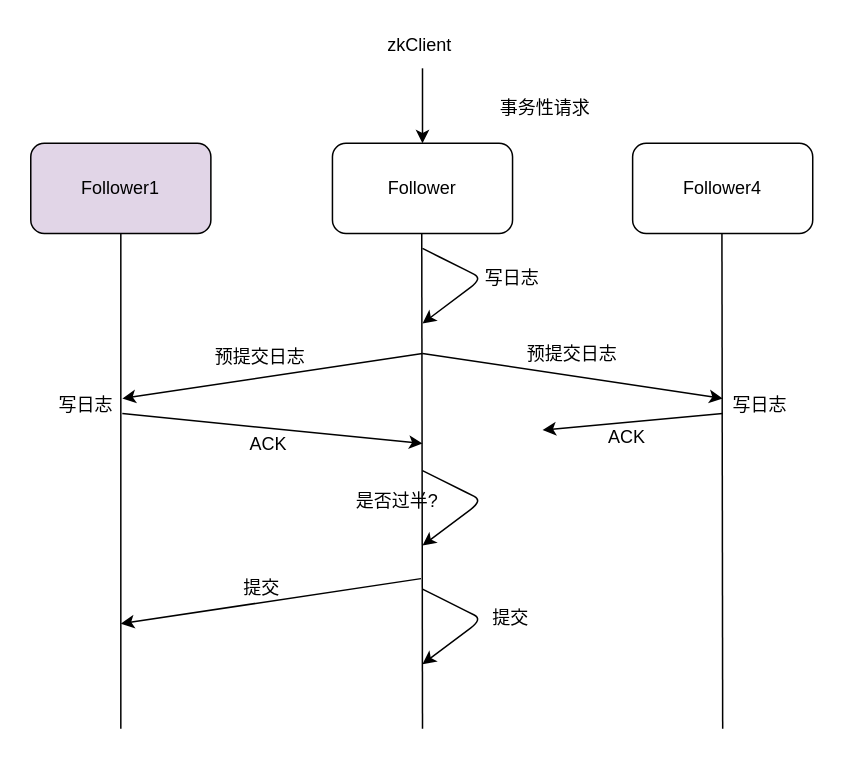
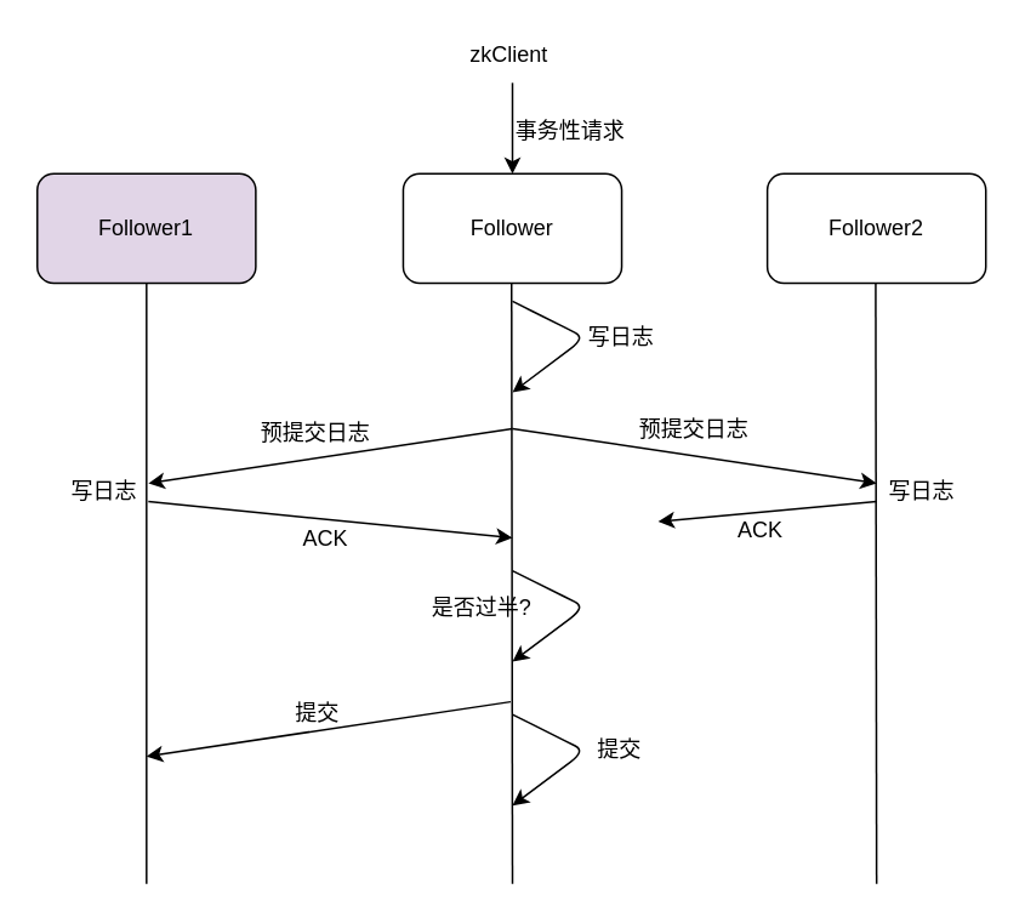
  <mxCell id="0" />
  <mxCell id="1" parent="0" />
  <mxCell id="2" value="Follower" style="rounded=1;whiteSpace=wrap;html=1;" vertex="1" parent="1"><mxGeometry x="221" y="95" width="120" height="60" as="geometry" /></mxCell>
  <mxCell id="3" value="Follower1" style="rounded=1;whiteSpace=wrap;html=1;fillColor=#e1d5e7;" vertex="1" parent="1"><mxGeometry x="20" y="95" width="120" height="60" as="geometry" /></mxCell>
- <mxCell id="4" value="Follower4" style="rounded=1;whiteSpace=wrap;html=1;" vertex="1" parent="1"><mxGeometry x="421" y="95" width="120" height="60" as="geometry" /></mxCell>
+ <mxCell id="4" value="Follower2" style="rounded=1;whiteSpace=wrap;html=1;" vertex="1" parent="1"><mxGeometry x="421" y="95" width="120" height="60" as="geometry" /></mxCell>
  <mxCell id="5" value="" style="endArrow=none;html=1;entryX=0.5;entryY=1;entryDx=0;entryDy=0;" edge="1" parent="1" target="3"><mxGeometry width="50" height="50" relative="1" as="geometry"><mxPoint x="80" y="485" as="sourcePoint" /><mxPoint x="80" y="265" as="targetPoint" /></mxGeometry></mxCell>
  <mxCell id="6" value="" style="endArrow=none;html=1;entryX=0.5;entryY=1;entryDx=0;entryDy=0;" edge="1" parent="1"><mxGeometry width="50" height="50" relative="1" as="geometry"><mxPoint x="281" y="485" as="sourcePoint" /><mxPoint x="280.5" y="155" as="targetPoint" /></mxGeometry></mxCell>
  <mxCell id="7" value="" style="endArrow=none;html=1;entryX=0.5;entryY=1;entryDx=0;entryDy=0;" edge="1" parent="1"><mxGeometry width="50" height="50" relative="1" as="geometry"><mxPoint x="481" y="485" as="sourcePoint" /><mxPoint x="480.5" y="155" as="targetPoint" /></mxGeometry></mxCell>
  <mxCell id="8" value="" style="endArrow=classic;html=1;entryX=0.5;entryY=0;entryDx=0;entryDy=0;" edge="1" parent="1" target="2"><mxGeometry width="50" height="50" relative="1" as="geometry"><mxPoint x="281" y="45" as="sourcePoint" /><mxPoint x="301" y="-45" as="targetPoint" /></mxGeometry></mxCell>
  <mxCell id="9" value="zkClient" style="text;html=1;resizable=0;points=[];autosize=1;align=left;verticalAlign=top;spacingTop=-4;" vertex="1" parent="1"><mxGeometry x="256" y="20" width="60" height="20" as="geometry" /></mxCell>
- <mxCell id="10" value="事务性请求" style="text;html=1;resizable=0;points=[];autosize=1;align=left;verticalAlign=top;spacingTop=-4;" vertex="1" parent="1"><mxGeometry x="331" y="61.5" width="80" height="20" as="geometry" /></mxCell>
+ <mxCell id="10" value="事务性请求" style="text;html=1;resizable=0;points=[];autosize=1;align=left;verticalAlign=top;spacingTop=-4;" vertex="1" parent="1"><mxGeometry x="281" y="61.5" width="80" height="20" as="geometry" /></mxCell>
  <mxCell id="11" value="" style="endArrow=classic;html=1;" edge="1" parent="1"><mxGeometry width="50" height="50" relative="1" as="geometry"><mxPoint x="281" y="165" as="sourcePoint" /><mxPoint x="281" y="215" as="targetPoint" /><Array as="points"><mxPoint x="301" y="175" /><mxPoint x="321" y="185" /></Array></mxGeometry></mxCell>
  <mxCell id="12" value="写日志" style="text;html=1;resizable=0;points=[];autosize=1;align=left;verticalAlign=top;spacingTop=-4;" vertex="1" parent="1"><mxGeometry x="321" y="175" width="50" height="20" as="geometry" /></mxCell>
  <mxCell id="13" value="" style="endArrow=classic;html=1;" edge="1" parent="1"><mxGeometry width="50" height="50" relative="1" as="geometry"><mxPoint x="281" y="235" as="sourcePoint" /><mxPoint x="81" y="265" as="targetPoint" /></mxGeometry></mxCell>
  <mxCell id="14" value="预提交日志" style="text;html=1;resizable=0;points=[];autosize=1;align=left;verticalAlign=top;spacingTop=-4;" vertex="1" parent="1"><mxGeometry x="141" y="228" width="80" height="20" as="geometry" /></mxCell>
  <mxCell id="15" value="" style="endArrow=classic;html=1;" edge="1" parent="1"><mxGeometry width="50" height="50" relative="1" as="geometry"><mxPoint x="81" y="275" as="sourcePoint" /><mxPoint x="281" y="295" as="targetPoint" /></mxGeometry></mxCell>
  <mxCell id="16" value="ACK" style="text;html=1;resizable=0;points=[];align=center;verticalAlign=middle;labelBackgroundColor=#ffffff;" vertex="1" connectable="0" parent="15"><mxGeometry x="-0.116" y="-4" relative="1" as="geometry"><mxPoint x="8" y="8" as="offset" /></mxGeometry></mxCell>
  <mxCell id="17" value="" style="endArrow=classic;html=1;" edge="1" parent="1"><mxGeometry width="50" height="50" relative="1" as="geometry"><mxPoint x="281" y="313" as="sourcePoint" /><mxPoint x="281" y="363" as="targetPoint" /><Array as="points"><mxPoint x="301" y="323" /><mxPoint x="321" y="333" /></Array></mxGeometry></mxCell>
  <mxCell id="18" value="是否过半?" style="text;html=1;resizable=0;points=[];autosize=1;align=left;verticalAlign=top;spacingTop=-4;" vertex="1" parent="1"><mxGeometry x="235" y="324" width="70" height="20" as="geometry" /></mxCell>
  <mxCell id="19" value="" style="endArrow=classic;html=1;" edge="1" parent="1"><mxGeometry width="50" height="50" relative="1" as="geometry"><mxPoint x="281" y="235" as="sourcePoint" /><mxPoint x="481" y="265" as="targetPoint" /></mxGeometry></mxCell>
  <mxCell id="20" value="预提交日志" style="text;html=1;resizable=0;points=[];autosize=1;align=left;verticalAlign=top;spacingTop=-4;" vertex="1" parent="1"><mxGeometry x="349" y="226" width="80" height="20" as="geometry" /></mxCell>
  <mxCell id="21" value="" style="endArrow=classic;html=1;" edge="1" parent="1"><mxGeometry width="50" height="50" relative="1" as="geometry"><mxPoint x="481" y="275" as="sourcePoint" /><mxPoint x="361" y="286" as="targetPoint" /></mxGeometry></mxCell>
  <mxCell id="22" value="ACK" style="text;html=1;resizable=0;points=[];align=center;verticalAlign=middle;labelBackgroundColor=#ffffff;" vertex="1" connectable="0" parent="21"><mxGeometry x="-0.116" y="-4" relative="1" as="geometry"><mxPoint x="-11" y="15" as="offset" /></mxGeometry></mxCell>
  <mxCell id="23" value="" style="endArrow=classic;html=1;" edge="1" parent="1"><mxGeometry width="50" height="50" relative="1" as="geometry"><mxPoint x="280" y="385" as="sourcePoint" /><mxPoint x="80" y="415" as="targetPoint" /></mxGeometry></mxCell>
  <mxCell id="24" value="提交" style="text;html=1;resizable=0;points=[];autosize=1;align=left;verticalAlign=top;spacingTop=-4;" vertex="1" parent="1"><mxGeometry x="160" y="382" width="40" height="20" as="geometry" /></mxCell>
  <mxCell id="25" value="" style="endArrow=classic;html=1;" edge="1" parent="1"><mxGeometry width="50" height="50" relative="1" as="geometry"><mxPoint x="281" y="392" as="sourcePoint" /><mxPoint x="281" y="442" as="targetPoint" /><Array as="points"><mxPoint x="301" y="402" /><mxPoint x="321" y="412" /></Array></mxGeometry></mxCell>
  <mxCell id="26" value="提交" style="text;html=1;resizable=0;points=[];autosize=1;align=left;verticalAlign=top;spacingTop=-4;" vertex="1" parent="1"><mxGeometry x="326" y="402" width="40" height="20" as="geometry" /></mxCell>
  <mxCell id="27" value="写日志" style="text;html=1;resizable=0;points=[];autosize=1;align=left;verticalAlign=top;spacingTop=-4;" vertex="1" parent="1"><mxGeometry x="37" y="260" width="50" height="20" as="geometry" /></mxCell>
  <mxCell id="28" value="写日志" style="text;html=1;resizable=0;points=[];autosize=1;align=left;verticalAlign=top;spacingTop=-4;" vertex="1" parent="1"><mxGeometry x="486" y="260" width="50" height="20" as="geometry" /></mxCell>
